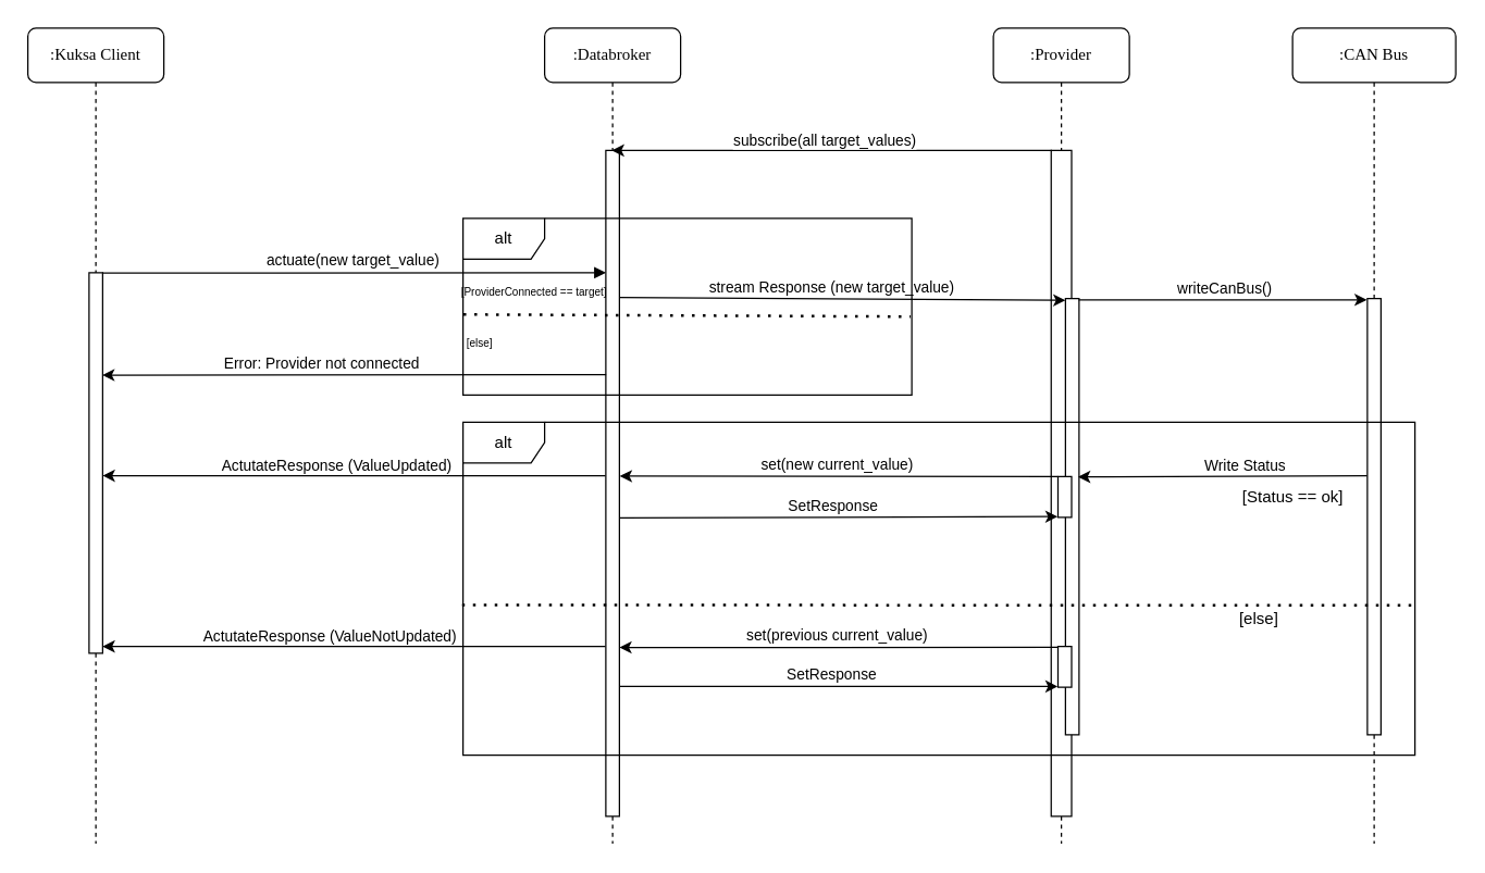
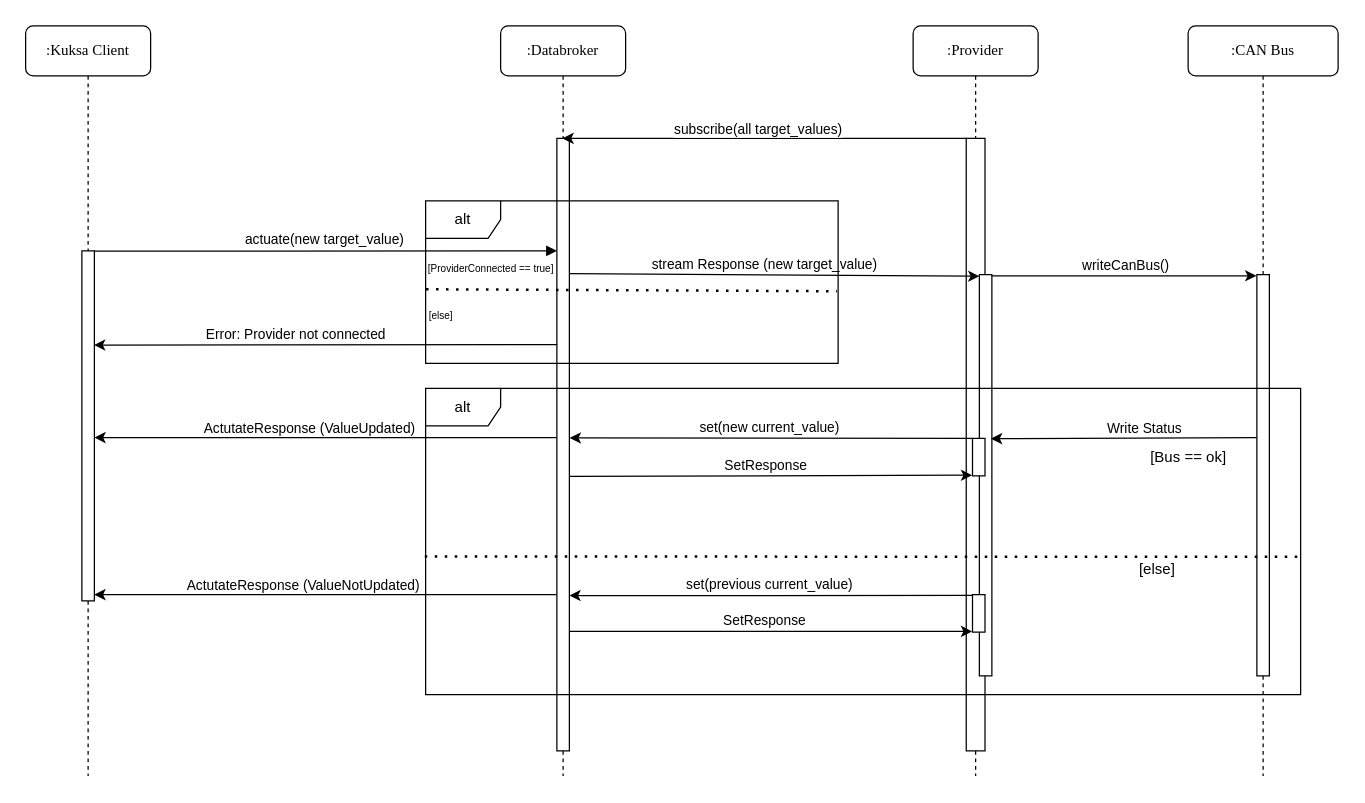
  <mxCell id="0" />
  <mxCell id="1" parent="0" />
  <mxCell id="2" value=":Databroker" style="shape=umlLifeline;perimeter=lifelinePerimeter;whiteSpace=wrap;html=1;container=1;collapsible=0;recursiveResize=0;outlineConnect=0;rounded=1;shadow=0;comic=0;labelBackgroundColor=none;strokeWidth=1;fontFamily=Verdana;fontSize=12;align=center;" parent="1" vertex="1"><mxGeometry x="400" y="20" width="100" height="600" as="geometry" /></mxCell>
  <mxCell id="3" value="" style="html=1;points=[];perimeter=orthogonalPerimeter;rounded=0;shadow=0;comic=0;labelBackgroundColor=none;strokeWidth=1;fontFamily=Verdana;fontSize=12;align=center;" parent="2" vertex="1"><mxGeometry x="45" y="90" width="10" height="490" as="geometry" /></mxCell>
  <mxCell id="4" value=":Provider" style="shape=umlLifeline;perimeter=lifelinePerimeter;whiteSpace=wrap;html=1;container=1;collapsible=0;recursiveResize=0;outlineConnect=0;rounded=1;shadow=0;comic=0;labelBackgroundColor=none;strokeWidth=1;fontFamily=Verdana;fontSize=12;align=center;" parent="1" vertex="1"><mxGeometry x="730" y="20" width="100" height="600" as="geometry" /></mxCell>
  <mxCell id="5" value="" style="html=1;points=[];perimeter=orthogonalPerimeter;rounded=0;shadow=0;comic=0;labelBackgroundColor=none;strokeWidth=1;fontFamily=Verdana;fontSize=12;align=center;" parent="4" vertex="1"><mxGeometry x="42.5" y="90" width="15" height="490" as="geometry" /></mxCell>
  <mxCell id="6" value="" style="html=1;points=[];perimeter=orthogonalPerimeter;rounded=0;shadow=0;comic=0;labelBackgroundColor=none;strokeWidth=1;fontFamily=Verdana;fontSize=12;align=center;" parent="4" vertex="1"><mxGeometry x="53" y="199" width="10" height="321" as="geometry" /></mxCell>
  <mxCell id="7" value="" style="html=1;points=[];perimeter=orthogonalPerimeter;rounded=0;shadow=0;comic=0;labelBackgroundColor=none;strokeWidth=1;fontFamily=Verdana;fontSize=12;align=center;" parent="4" vertex="1"><mxGeometry x="47.5" y="330" width="10" height="30" as="geometry" /></mxCell>
  <mxCell id="8" value=":Kuksa Client" style="shape=umlLifeline;perimeter=lifelinePerimeter;whiteSpace=wrap;html=1;container=1;collapsible=0;recursiveResize=0;outlineConnect=0;rounded=1;shadow=0;comic=0;labelBackgroundColor=none;strokeWidth=1;fontFamily=Verdana;fontSize=12;align=center;" parent="1" vertex="1"><mxGeometry x="20" y="20" width="100" height="600" as="geometry" /></mxCell>
  <mxCell id="9" value="" style="html=1;points=[];perimeter=orthogonalPerimeter;rounded=0;shadow=0;comic=0;labelBackgroundColor=none;strokeWidth=1;fontFamily=Verdana;fontSize=12;align=center;" parent="8" vertex="1"><mxGeometry x="45" y="180" width="10" height="280" as="geometry" /></mxCell>
  <mxCell id="10" value="&lt;font style=&quot;font-size: 11px;&quot; face=&quot;Helvetica&quot;&gt;actuate(new target_value)&lt;/font&gt;" style="html=1;verticalAlign=bottom;endArrow=block;labelBackgroundColor=none;fontFamily=Verdana;fontSize=12;edgeStyle=elbowEdgeStyle;elbow=vertical;exitX=0.977;exitY=0.001;exitDx=0;exitDy=0;exitPerimeter=0;" parent="1" source="9" edge="1"><mxGeometry relative="1" as="geometry"><mxPoint x="69.33" y="200" as="sourcePoint" /><mxPoint x="445" y="200" as="targetPoint" /><Array as="points"><mxPoint x="414.33" y="200" /><mxPoint x="144.33" y="150" /><mxPoint x="164.33" y="120" /></Array></mxGeometry></mxCell>
  <mxCell id="11" value="" style="endArrow=classic;html=1;rounded=0;exitX=-0.029;exitY=0.409;exitDx=0;exitDy=0;exitPerimeter=0;entryX=1.005;entryY=0.581;entryDx=0;entryDy=0;entryPerimeter=0;" parent="1" edge="1"><mxGeometry width="50" height="50" relative="1" as="geometry"><mxPoint x="444.71" y="349.41" as="sourcePoint" /><mxPoint x="75.05" y="349.39" as="targetPoint" /></mxGeometry></mxCell>
  <mxCell id="12" value="ActutateResponse (ValueUpdated)" style="edgeLabel;html=1;align=center;verticalAlign=middle;resizable=0;points=[];" parent="11" vertex="1" connectable="0"><mxGeometry x="-0.363" y="1" relative="1" as="geometry"><mxPoint x="-80" y="-9" as="offset" /></mxGeometry></mxCell>
  <mxCell id="13" value="" style="endArrow=classic;html=1;rounded=0;exitX=0.041;exitY=0;exitDx=0;exitDy=0;exitPerimeter=0;" parent="1" source="5" target="2" edge="1"><mxGeometry width="50" height="50" relative="1" as="geometry"><mxPoint x="570" y="230" as="sourcePoint" /><mxPoint x="620" y="180" as="targetPoint" /></mxGeometry></mxCell>
  <mxCell id="14" value="subscribe(all target_values)" style="edgeLabel;html=1;align=center;verticalAlign=middle;resizable=0;points=[];" parent="13" vertex="1" connectable="0"><mxGeometry x="0.036" y="-1" relative="1" as="geometry"><mxPoint y="-7" as="offset" /></mxGeometry></mxCell>
  <mxCell id="15" value=":CAN Bus" style="shape=umlLifeline;perimeter=lifelinePerimeter;whiteSpace=wrap;html=1;container=1;collapsible=0;recursiveResize=0;outlineConnect=0;rounded=1;shadow=0;comic=0;labelBackgroundColor=none;strokeWidth=1;fontFamily=Verdana;fontSize=12;align=center;" parent="1" vertex="1"><mxGeometry x="950" y="20" width="120" height="600" as="geometry" /></mxCell>
  <mxCell id="16" value="" style="html=1;points=[];perimeter=orthogonalPerimeter;rounded=0;shadow=0;comic=0;labelBackgroundColor=none;strokeWidth=1;fontFamily=Verdana;fontSize=12;align=center;" parent="15" vertex="1"><mxGeometry x="55" y="199" width="10" height="321" as="geometry" /></mxCell>
  <mxCell id="17" value="alt" style="shape=umlFrame;whiteSpace=wrap;html=1;pointerEvents=0;" parent="15" vertex="1"><mxGeometry x="-610" y="290" width="700" height="245" as="geometry" /></mxCell>
  <mxCell id="18" value="" style="endArrow=none;dashed=1;html=1;dashPattern=1 3;strokeWidth=2;rounded=0;exitX=-0.001;exitY=0.549;exitDx=0;exitDy=0;exitPerimeter=0;entryX=1;entryY=0.55;entryDx=0;entryDy=0;entryPerimeter=0;" parent="15" source="17" target="17" edge="1"><mxGeometry width="50" height="50" relative="1" as="geometry"><mxPoint x="-310" y="290" as="sourcePoint" /><mxPoint x="-260" y="240" as="targetPoint" /></mxGeometry></mxCell>
  <mxCell id="19" value="[else]" style="text;html=1;align=center;verticalAlign=middle;resizable=0;points=[];autosize=1;strokeColor=none;fillColor=none;" parent="15" vertex="1"><mxGeometry x="-50" y="420" width="50" height="30" as="geometry" /></mxCell>
  <mxCell id="20" value="" style="endArrow=classic;html=1;rounded=0;entryX=0;entryY=0.004;entryDx=0;entryDy=0;entryPerimeter=0;exitX=1.006;exitY=0.221;exitDx=0;exitDy=0;exitPerimeter=0;" parent="1" source="3" target="6" edge="1"><mxGeometry width="50" height="50" relative="1" as="geometry"><mxPoint x="460" y="220" as="sourcePoint" /><mxPoint x="540" y="150" as="targetPoint" /></mxGeometry></mxCell>
  <mxCell id="21" value="stream Response (new target_value)" style="edgeLabel;html=1;align=center;verticalAlign=middle;resizable=0;points=[];" parent="20" vertex="1" connectable="0"><mxGeometry x="-0.176" y="2" relative="1" as="geometry"><mxPoint x="20" y="-7" as="offset" /></mxGeometry></mxCell>
  <mxCell id="22" value="" style="endArrow=classic;html=1;rounded=0;exitX=0.973;exitY=0.003;exitDx=0;exitDy=0;exitPerimeter=0;entryX=-0.042;entryY=0.003;entryDx=0;entryDy=0;entryPerimeter=0;" parent="1" source="6" target="16" edge="1"><mxGeometry width="50" height="50" relative="1" as="geometry"><mxPoint x="793" y="201" as="sourcePoint" /><mxPoint x="1121" y="200" as="targetPoint" /></mxGeometry></mxCell>
  <mxCell id="23" value="writeCanBus()" style="edgeLabel;html=1;align=center;verticalAlign=middle;resizable=0;points=[];" parent="22" vertex="1" connectable="0"><mxGeometry x="0.013" y="-2" relative="1" as="geometry"><mxPoint y="-10" as="offset" /></mxGeometry></mxCell>
  <mxCell id="24" value="" style="endArrow=classic;html=1;rounded=0;exitX=-0.021;exitY=1.002;exitDx=0;exitDy=0;exitPerimeter=0;entryX=0.023;entryY=0.141;entryDx=0;entryDy=0;entryPerimeter=0;" parent="1" edge="1"><mxGeometry width="50" height="50" relative="1" as="geometry"><mxPoint x="1004.79" y="349.322" as="sourcePoint" /><mxPoint x="792.3" y="350.23" as="targetPoint" /></mxGeometry></mxCell>
  <mxCell id="25" value="Write Status" style="edgeLabel;html=1;align=center;verticalAlign=middle;resizable=0;points=[];" parent="24" vertex="1" connectable="0"><mxGeometry x="-0.122" relative="1" as="geometry"><mxPoint x="3" y="-8" as="offset" /></mxGeometry></mxCell>
  <mxCell id="26" value="" style="endArrow=classic;html=1;rounded=0;exitX=-0.004;exitY=-0.002;exitDx=0;exitDy=0;exitPerimeter=0;entryX=1.029;entryY=0.489;entryDx=0;entryDy=0;entryPerimeter=0;" parent="1" source="7" target="3" edge="1"><mxGeometry width="50" height="50" relative="1" as="geometry"><mxPoint x="782.43" y="523.66" as="sourcePoint" /><mxPoint x="454.96" y="522.9" as="targetPoint" /></mxGeometry></mxCell>
  <mxCell id="27" value="set(new current_value)" style="edgeLabel;html=1;align=center;verticalAlign=middle;resizable=0;points=[];" parent="26" vertex="1" connectable="0"><mxGeometry x="0.338" y="2" relative="1" as="geometry"><mxPoint x="53" y="-11" as="offset" /></mxGeometry></mxCell>
  <mxCell id="28" value="" style="endArrow=classic;html=1;rounded=0;entryX=-0.027;entryY=0.947;entryDx=0;entryDy=0;entryPerimeter=0;exitX=1.03;exitY=0.552;exitDx=0;exitDy=0;exitPerimeter=0;" parent="1" source="3" edge="1"><mxGeometry width="50" height="50" relative="1" as="geometry"><mxPoint x="454.97" y="379.34" as="sourcePoint" /><mxPoint x="777.23" y="379.41" as="targetPoint" /></mxGeometry></mxCell>
  <mxCell id="29" value="SetResponse" style="edgeLabel;html=1;align=center;verticalAlign=middle;resizable=0;points=[];" parent="28" vertex="1" connectable="0"><mxGeometry x="-0.031" y="-3" relative="1" as="geometry"><mxPoint y="-11" as="offset" /></mxGeometry></mxCell>
  <mxCell id="30" value="alt" style="shape=umlFrame;whiteSpace=wrap;html=1;pointerEvents=0;" parent="1" vertex="1"><mxGeometry x="340" y="160" width="330" height="130" as="geometry" /></mxCell>
  <mxCell id="31" value="" style="endArrow=none;dashed=1;html=1;dashPattern=1 3;strokeWidth=2;rounded=0;exitX=0.001;exitY=0.544;exitDx=0;exitDy=0;exitPerimeter=0;entryX=0.997;entryY=0.556;entryDx=0;entryDy=0;entryPerimeter=0;" parent="1" source="30" target="30" edge="1"><mxGeometry width="50" height="50" relative="1" as="geometry"><mxPoint x="690" y="420" as="sourcePoint" /><mxPoint x="740" y="370" as="targetPoint" /></mxGeometry></mxCell>
- <mxCell id="32" value="&lt;font style=&quot;font-size: 8px;&quot;&gt;[ProviderConnected == target]&lt;/font&gt;" style="text;html=1;align=center;verticalAlign=middle;resizable=0;points=[];autosize=1;strokeColor=none;fillColor=none;" parent="1" vertex="1"><mxGeometry x="332" y="198" width="120" height="30" as="geometry" /></mxCell>
+ <mxCell id="32" value="&lt;font style=&quot;font-size: 8px;&quot;&gt;[ProviderConnected == true]&lt;/font&gt;" style="text;html=1;align=center;verticalAlign=middle;resizable=0;points=[];autosize=1;strokeColor=none;fillColor=none;" parent="1" vertex="1"><mxGeometry x="332" y="198" width="120" height="30" as="geometry" /></mxCell>
  <mxCell id="33" value="&lt;font style=&quot;font-size: 8px;&quot;&gt;[else]&lt;/font&gt;" style="text;html=1;align=center;verticalAlign=middle;resizable=0;points=[];autosize=1;strokeColor=none;fillColor=none;" parent="1" vertex="1"><mxGeometry x="332" y="236" width="40" height="30" as="geometry" /></mxCell>
  <mxCell id="34" value="" style="endArrow=classic;html=1;rounded=0;entryX=0.975;entryY=0.528;entryDx=0;entryDy=0;entryPerimeter=0;exitX=0.021;exitY=0.422;exitDx=0;exitDy=0;exitPerimeter=0;" parent="1" edge="1"><mxGeometry width="50" height="50" relative="1" as="geometry"><mxPoint x="445.21" y="274.9" as="sourcePoint" /><mxPoint x="74.75" y="275.32" as="targetPoint" /></mxGeometry></mxCell>
  <mxCell id="35" value="Error: Provider not connected" style="edgeLabel;html=1;align=center;verticalAlign=middle;resizable=0;points=[];" parent="34" vertex="1" connectable="0"><mxGeometry x="0.108" y="-3" relative="1" as="geometry"><mxPoint x="-5" y="-6" as="offset" /></mxGeometry></mxCell>
  <mxCell id="36" value="" style="endArrow=classic;html=1;rounded=0;exitX=-0.022;exitY=0.017;exitDx=0;exitDy=0;exitPerimeter=0;entryX=0.998;entryY=0.522;entryDx=0;entryDy=0;entryPerimeter=0;" parent="1" edge="1"><mxGeometry width="50" height="50" relative="1" as="geometry"><mxPoint x="777.28" y="475.68" as="sourcePoint" /><mxPoint x="454.98" y="475.78" as="targetPoint" /></mxGeometry></mxCell>
  <mxCell id="37" value="set(previous current_value)" style="edgeLabel;html=1;align=center;verticalAlign=middle;resizable=0;points=[];" parent="36" vertex="1" connectable="0"><mxGeometry x="0.338" y="2" relative="1" as="geometry"><mxPoint x="53" y="-11" as="offset" /></mxGeometry></mxCell>
  <mxCell id="38" value="" style="html=1;points=[];perimeter=orthogonalPerimeter;rounded=0;shadow=0;comic=0;labelBackgroundColor=none;strokeWidth=1;fontFamily=Verdana;fontSize=12;align=center;" parent="1" vertex="1"><mxGeometry x="777.5" y="475" width="10" height="30" as="geometry" /></mxCell>
  <mxCell id="39" value="" style="endArrow=classic;html=1;rounded=0;entryX=-0.027;entryY=0.947;entryDx=0;entryDy=0;entryPerimeter=0;exitX=0.997;exitY=0.466;exitDx=0;exitDy=0;exitPerimeter=0;" parent="1" edge="1"><mxGeometry width="50" height="50" relative="1" as="geometry"><mxPoint x="454.97" y="504.34" as="sourcePoint" /><mxPoint x="777.23" y="504.41" as="targetPoint" /></mxGeometry></mxCell>
  <mxCell id="40" value="SetResponse" style="edgeLabel;html=1;align=center;verticalAlign=middle;resizable=0;points=[];" parent="39" vertex="1" connectable="0"><mxGeometry x="-0.031" y="-3" relative="1" as="geometry"><mxPoint y="-12" as="offset" /></mxGeometry></mxCell>
  <mxCell id="41" value="" style="endArrow=classic;html=1;rounded=0;exitX=-0.029;exitY=0.409;exitDx=0;exitDy=0;exitPerimeter=0;entryX=1.005;entryY=0.581;entryDx=0;entryDy=0;entryPerimeter=0;" parent="1" edge="1"><mxGeometry width="50" height="50" relative="1" as="geometry"><mxPoint x="444.66" y="475.02" as="sourcePoint" /><mxPoint x="75" y="475" as="targetPoint" /></mxGeometry></mxCell>
  <mxCell id="42" value="ActutateResponse (ValueNotUpdated)" style="edgeLabel;html=1;align=center;verticalAlign=middle;resizable=0;points=[];" parent="41" vertex="1" connectable="0"><mxGeometry x="-0.363" y="1" relative="1" as="geometry"><mxPoint x="-85" y="-9" as="offset" /></mxGeometry></mxCell>
- <mxCell id="43" value="[Status == ok]" style="text;html=1;align=center;verticalAlign=middle;resizable=0;points=[];autosize=1;strokeColor=none;fillColor=none;" parent="1" vertex="1"><mxGeometry x="900" y="350" width="100" height="30" as="geometry" /></mxCell>
+ <mxCell id="43" value="[Bus == ok]" style="text;html=1;align=center;verticalAlign=middle;resizable=0;points=[];autosize=1;strokeColor=none;fillColor=none;" parent="1" vertex="1"><mxGeometry x="900" y="350" width="100" height="30" as="geometry" /></mxCell>
